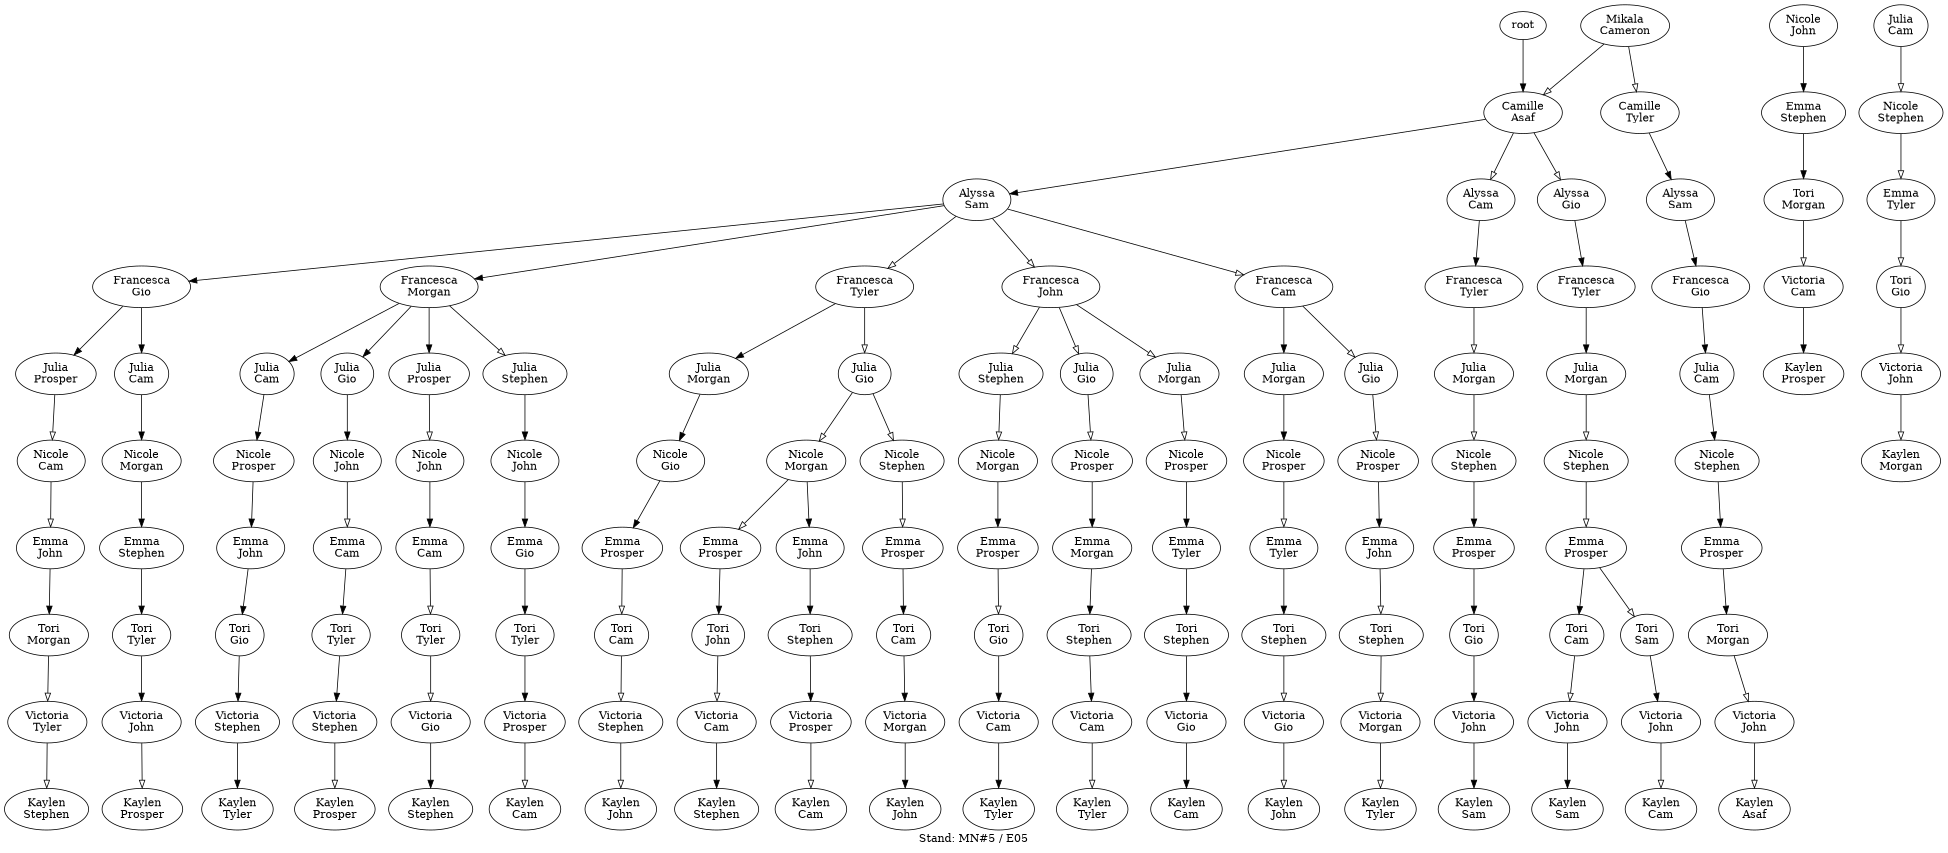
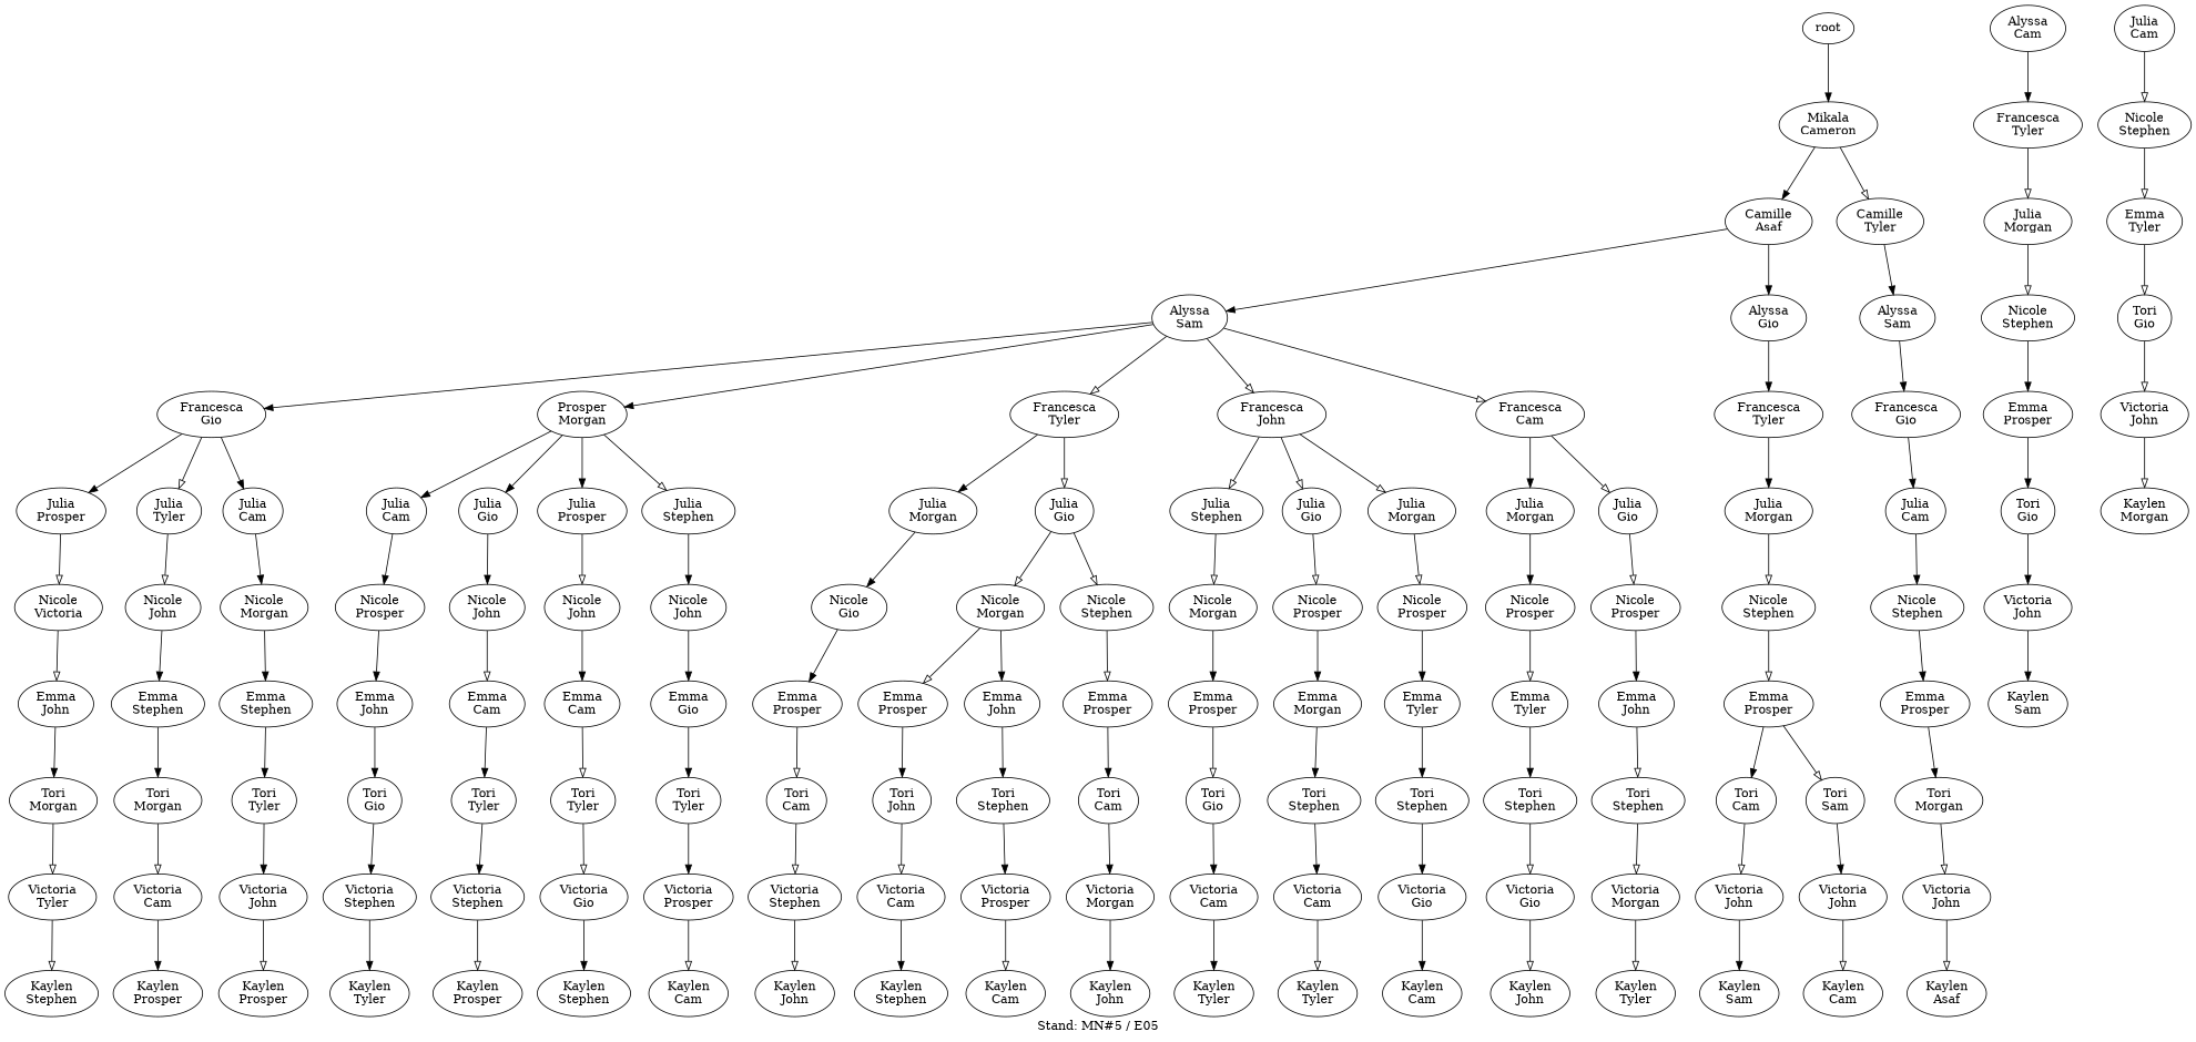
  digraph {
    label="Stand: MN#5 / E05"
    labelloc=b
    ranksep=0.8
    edge [arrowhead=normal]
    n1 [label="Mikala\nCameron"]
    n2 [label="Camille\nAsaf"]
    n3 [label="Camille\nTyler"]
    n4 [label="Alyssa\nSam"]
    n5 [label="Alyssa\nCam"]
    n6 [label="Alyssa\nGio"]
    n7 [label="Alyssa\nSam"]
    root
    n9 [label="Francesca\nGio"]
-   n10 [label="Francesca\nMorgan"]
+   n10 [label="Prosper\nMorgan"]
    n11 [label="Francesca\nTyler"]
    n12 [label="Francesca\nJohn"]
    n13 [label="Francesca\nCam"]
    n14 [label="Francesca\nTyler"]
    n15 [label="Francesca\nTyler"]
    n16 [label="Julia\nProsper"]
+   n17 [label="Julia\nTyler"]
    n18 [label="Julia\nCam"]
    n19 [label="Julia\nCam"]
    n20 [label="Julia\nGio"]
    n21 [label="Julia\nProsper"]
    n22 [label="Julia\nStephen"]
    n23 [label="Julia\nMorgan"]
    n24 [label="Julia\nGio"]
    n25 [label="Julia\nStephen"]
    n26 [label="Julia\nGio"]
    n27 [label="Julia\nMorgan"]
    n28 [label="Julia\nMorgan"]
    n29 [label="Julia\nGio"]
-   n30 [label="Nicole\nCam"]
+   n30 [label="Nicole\nVictoria"]
    n31 [label="Nicole\nJohn"]
    n32 [label="Nicole\nMorgan"]
    n33 [label="Emma\nJohn"]
    n34 [label="Tori\nMorgan"]
    n35 [label="Victoria\nTyler"]
    n36 [label="Kaylen\nStephen"]
    n37 [label="Nicole\nProsper"]
    n38 [label="Nicole\nJohn"]
    n39 [label="Nicole\nJohn"]
    n40 [label="Nicole\nJohn"]
    n41 [label="Emma\nJohn"]
    n42 [label="Tori\nGio"]
    n43 [label="Victoria\nStephen"]
    n44 [label="Kaylen\nTyler"]
    n45 [label="Nicole\nGio"]
    n46 [label="Nicole\nMorgan"]
    n47 [label="Nicole\nStephen"]
    n48 [label="Emma\nProsper"]
    n49 [label="Tori\nCam"]
    n50 [label="Victoria\nStephen"]
    n51 [label="Kaylen\nJohn"]
    n52 [label="Emma\nCam"]
    n53 [label="Tori\nTyler"]
    n54 [label="Victoria\nStephen"]
    n55 [label="Kaylen\nProsper"]
    n56 [label="Emma\nStephen"]
    n57 [label="Tori\nMorgan"]
    n58 [label="Victoria\nCam"]
    n59 [label="Kaylen\nProsper"]
    n60 [label="Emma\nProsper"]
    n61 [label="Emma\nJohn"]
    n62 [label="Emma\nProsper"]
    n63 [label="Tori\nJohn"]
    n64 [label="Tori\nStephen"]
    n65 [label="Victoria\nCam"]
    n66 [label="Kaylen\nStephen"]
    n67 [label="Nicole\nMorgan"]
    n68 [label="Nicole\nProsper"]
    n69 [label="Nicole\nProsper"]
    n70 [label="Emma\nProsper"]
    n71 [label="Tori\nGio"]
    n72 [label="Victoria\nCam"]
    n73 [label="Kaylen\nTyler"]
    n74 [label="Emma\nMorgan"]
    n75 [label="Tori\nStephen"]
    n76 [label="Victoria\nCam"]
    n77 [label="Kaylen\nTyler"]
    n78 [label="Emma\nCam"]
    n79 [label="Tori\nTyler"]
    n80 [label="Victoria\nGio"]
    n81 [label="Kaylen\nStephen"]
    n82 [label="Nicole\nProsper"]
    n83 [label="Nicole\nProsper"]
    n84 [label="Emma\nTyler"]
    n85 [label="Tori\nStephen"]
    n86 [label="Victoria\nGio"]
    n87 [label="Kaylen\nJohn"]
    n88 [label="Emma\nTyler"]
    n89 [label="Tori\nStephen"]
    n90 [label="Victoria\nGio"]
    n91 [label="Kaylen\nCam"]
    n92 [label="Francesca\nGio"]
    n93 [label="Julia\nCam"]
    n94 [label="Nicole\nStephen"]
    n95 [label="Emma\nProsper"]
    n96 [label="Tori\nMorgan"]
    n97 [label="Victoria\nJohn"]
    n98 [label="Kaylen\nAsaf"]
    n99 [label="Julia\nMorgan"]
    n100 [label="Nicole\nStephen"]
    n101 [label="Emma\nProsper"]
    n102 [label="Tori\nGio"]
    n103 [label="Victoria\nJohn"]
    n104 [label="Kaylen\nSam"]
    n105 [label="Julia\nCam"]
    n106 [label="Nicole\nStephen"]
    n107 [label="Emma\nTyler"]
    n108 [label="Tori\nGio"]
    n109 [label="Victoria\nJohn"]
    n110 [label="Kaylen\nMorgan"]
    n111 [label="Julia\nMorgan"]
    n112 [label="Nicole\nStephen"]
    n113 [label="Emma\nProsper"]
    n114 [label="Tori\nCam"]
    n115 [label="Tori\nSam"]
    n116 [label="Victoria\nJohn"]
    n117 [label="Victoria\nJohn"]
    n118 [label="Kaylen\nSam"]
    n119 [label="Kaylen\nCam"]
    n120 [label="Emma\nStephen"]
    n121 [label="Tori\nTyler"]
    n122 [label="Victoria\nJohn"]
    n123 [label="Kaylen\nProsper"]
    n124 [label="Tori\nCam"]
    n125 [label="Victoria\nMorgan"]
    n126 [label="Kaylen\nJohn"]
    n127 [label="Emma\nJohn"]
    n128 [label="Tori\nStephen"]
    n129 [label="Victoria\nMorgan"]
    n130 [label="Kaylen\nTyler"]
    n131 [label="Victoria\nProsper"]
    n132 [label="Kaylen\nCam"]
    n133 [label="Emma\nGio"]
    n134 [label="Tori\nTyler"]
    n135 [label="Victoria\nProsper"]
    n136 [label="Kaylen\nCam"]
-   n1 -> n2 [arrowhead=onormal]
+   n1 -> n2
    n1 -> n3 [arrowhead=onormal]
    n2 -> n4
-   n2 -> n5 [arrowhead=onormal]
-   n2 -> n6 [arrowhead=onormal]
+   n2 -> n6
    n3 -> n7
    n4 -> n9
    n4 -> n10
    n4 -> n11 [arrowhead=onormal]
    n4 -> n12 [arrowhead=onormal]
    n4 -> n13 [arrowhead=onormal]
    n5 -> n14
    n6 -> n15
    n7 -> n92
-   root -> n2
+   root -> n1
    n9 -> n16
+   n9 -> n17 [arrowhead=onormal]
    n9 -> n18
    n10 -> n19
    n10 -> n20
    n10 -> n21
    n10 -> n22 [arrowhead=onormal]
    n11 -> n23
    n11 -> n24 [arrowhead=onormal]
    n12 -> n25 [arrowhead=onormal]
    n12 -> n26 [arrowhead=onormal]
    n12 -> n27 [arrowhead=onormal]
    n13 -> n28
    n13 -> n29 [arrowhead=onormal]
    n14 -> n99 [arrowhead=onormal]
    n15 -> n111
    n16 -> n30 [arrowhead=onormal]
+   n17 -> n31 [arrowhead=onormal]
    n18 -> n32
    n19 -> n37
    n20 -> n38
    n21 -> n39 [arrowhead=onormal]
    n22 -> n40
    n23 -> n45
    n24 -> n46 [arrowhead=onormal]
    n24 -> n47 [arrowhead=onormal]
    n25 -> n67 [arrowhead=onormal]
    n26 -> n68 [arrowhead=onormal]
    n27 -> n69 [arrowhead=onormal]
    n28 -> n82
    n29 -> n83 [arrowhead=onormal]
    n30 -> n33 [arrowhead=onormal]
    n31 -> n56
    n32 -> n120
    n33 -> n34
    n34 -> n35 [arrowhead=onormal]
    n35 -> n36 [arrowhead=onormal]
    n37 -> n41
    n38 -> n52 [arrowhead=onormal]
    n39 -> n78
    n40 -> n133
    n41 -> n42
    n42 -> n43
    n43 -> n44
    n45 -> n48
    n46 -> n60 [arrowhead=onormal]
    n46 -> n61
    n47 -> n62 [arrowhead=onormal]
    n48 -> n49 [arrowhead=onormal]
    n49 -> n50 [arrowhead=onormal]
    n50 -> n51 [arrowhead=onormal]
    n52 -> n53
    n53 -> n54
    n54 -> n55 [arrowhead=onormal]
    n56 -> n57
    n57 -> n58 [arrowhead=onormal]
    n58 -> n59
    n60 -> n63
    n61 -> n64
    n62 -> n124
    n63 -> n65 [arrowhead=onormal]
    n64 -> n131
    n65 -> n66
    n67 -> n70
    n68 -> n74
    n69 -> n88
    n70 -> n71 [arrowhead=onormal]
    n71 -> n72
    n72 -> n73
    n74 -> n75
    n75 -> n76
    n76 -> n77 [arrowhead=onormal]
    n78 -> n79 [arrowhead=onormal]
    n79 -> n80 [arrowhead=onormal]
    n80 -> n81
    n82 -> n84 [arrowhead=onormal]
    n83 -> n127
    n84 -> n85
    n85 -> n86 [arrowhead=onormal]
    n86 -> n87 [arrowhead=onormal]
    n88 -> n89
    n89 -> n90
    n90 -> n91
    n92 -> n93
    n93 -> n94
    n94 -> n95
    n95 -> n96
    n96 -> n97 [arrowhead=onormal]
    n97 -> n98 [arrowhead=onormal]
    n99 -> n100 [arrowhead=onormal]
    n100 -> n101
    n101 -> n102
    n102 -> n103
    n103 -> n104
    n105 -> n106 [arrowhead=onormal]
    n106 -> n107 [arrowhead=onormal]
    n107 -> n108 [arrowhead=onormal]
    n108 -> n109 [arrowhead=onormal]
    n109 -> n110 [arrowhead=onormal]
    n111 -> n112 [arrowhead=onormal]
    n112 -> n113 [arrowhead=onormal]
    n113 -> n114
    n113 -> n115 [arrowhead=onormal]
    n114 -> n116 [arrowhead=onormal]
    n115 -> n117
    n116 -> n118
    n117 -> n119 [arrowhead=onormal]
    n120 -> n121
    n121 -> n122
    n122 -> n123 [arrowhead=onormal]
    n124 -> n125
    n125 -> n126
    n127 -> n128 [arrowhead=onormal]
    n128 -> n129 [arrowhead=onormal]
    n129 -> n130 [arrowhead=onormal]
    n131 -> n132 [arrowhead=onormal]
    n133 -> n134
    n134 -> n135
    n135 -> n136 [arrowhead=onormal]
  }
